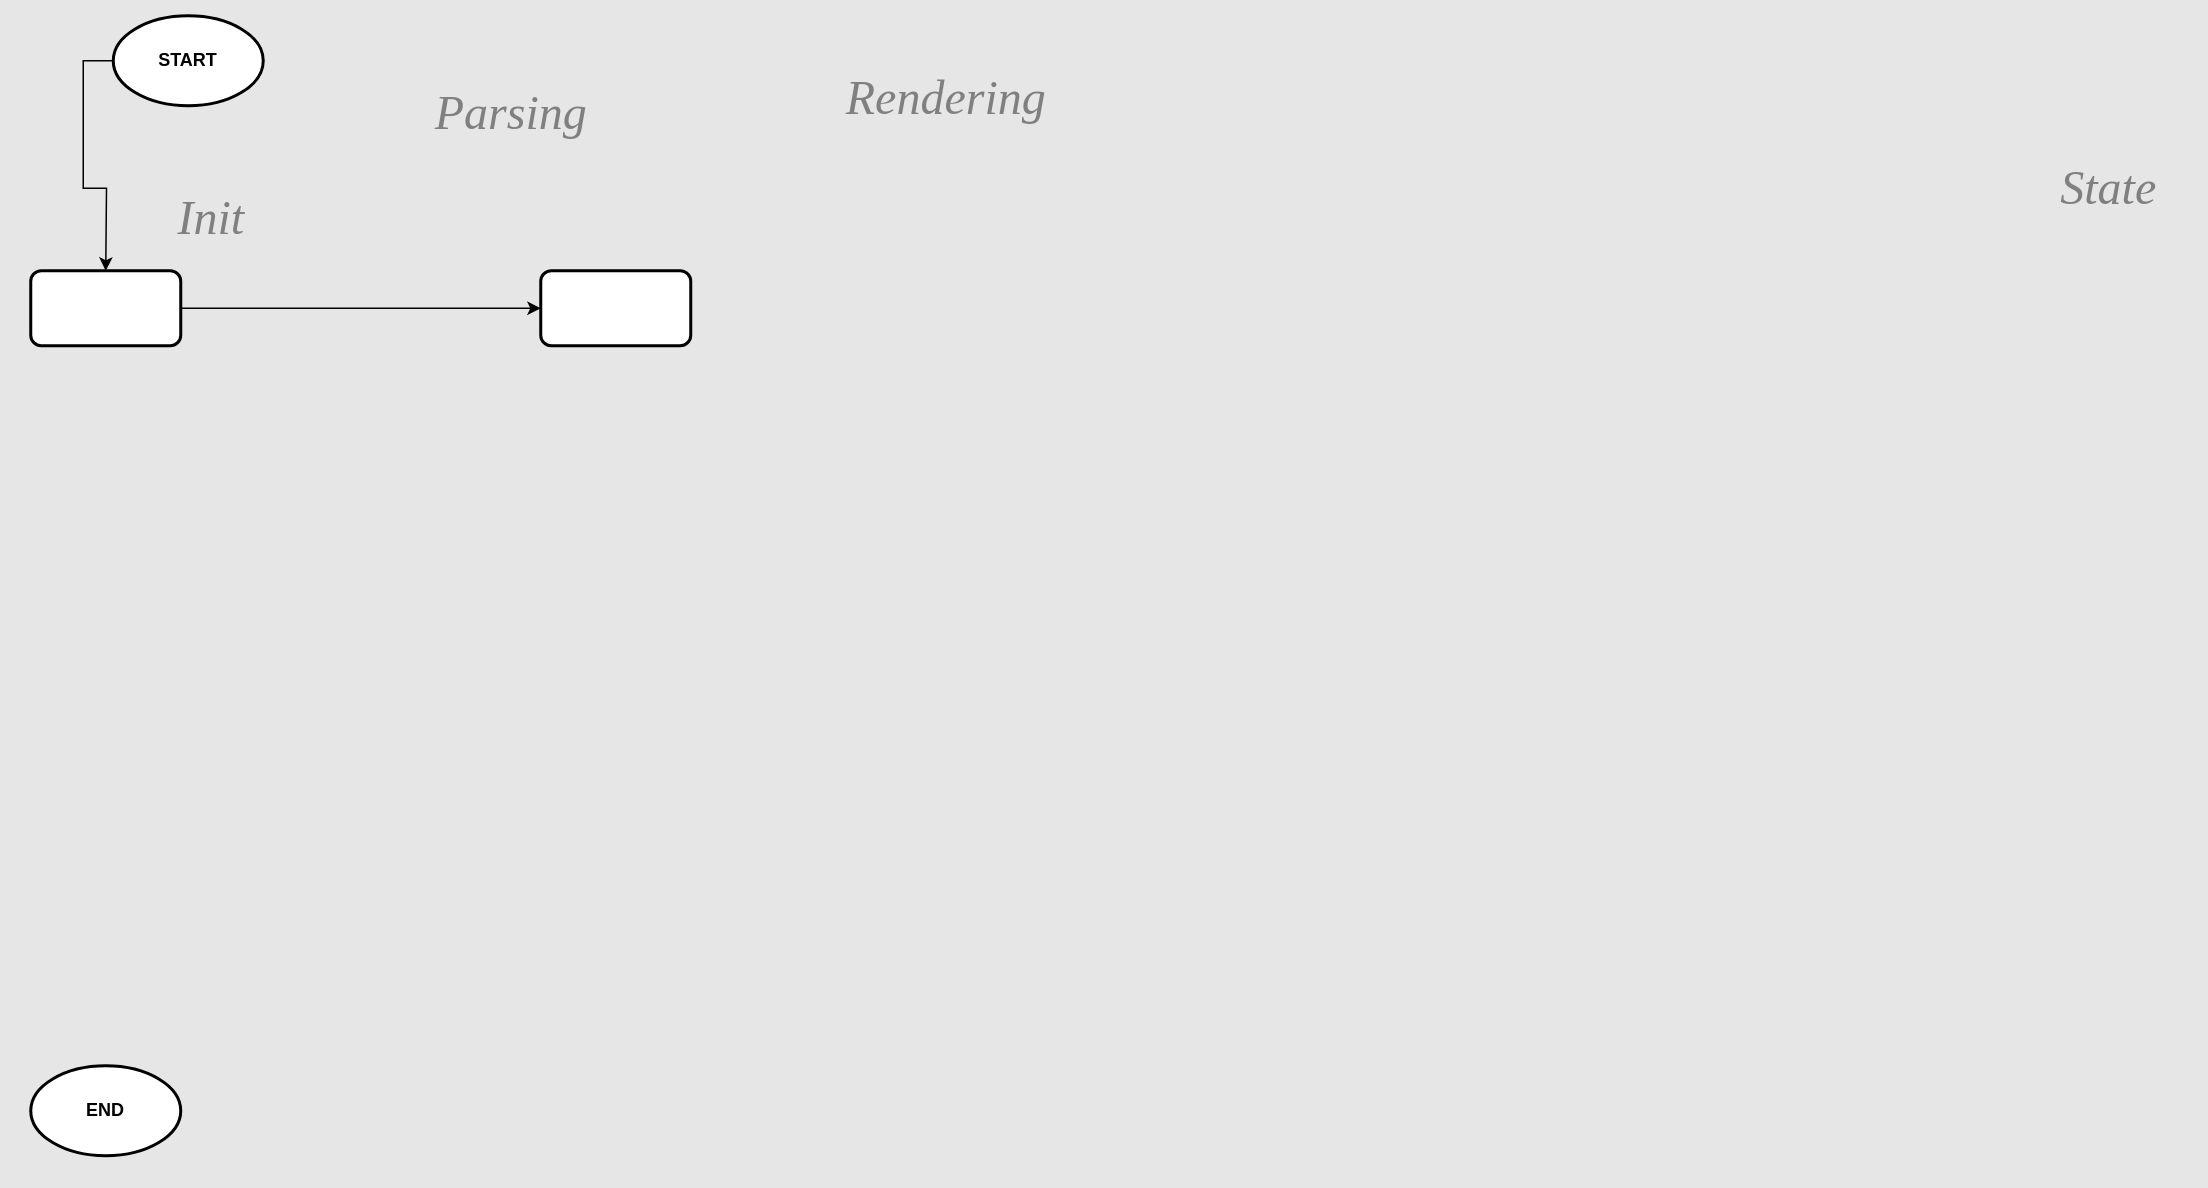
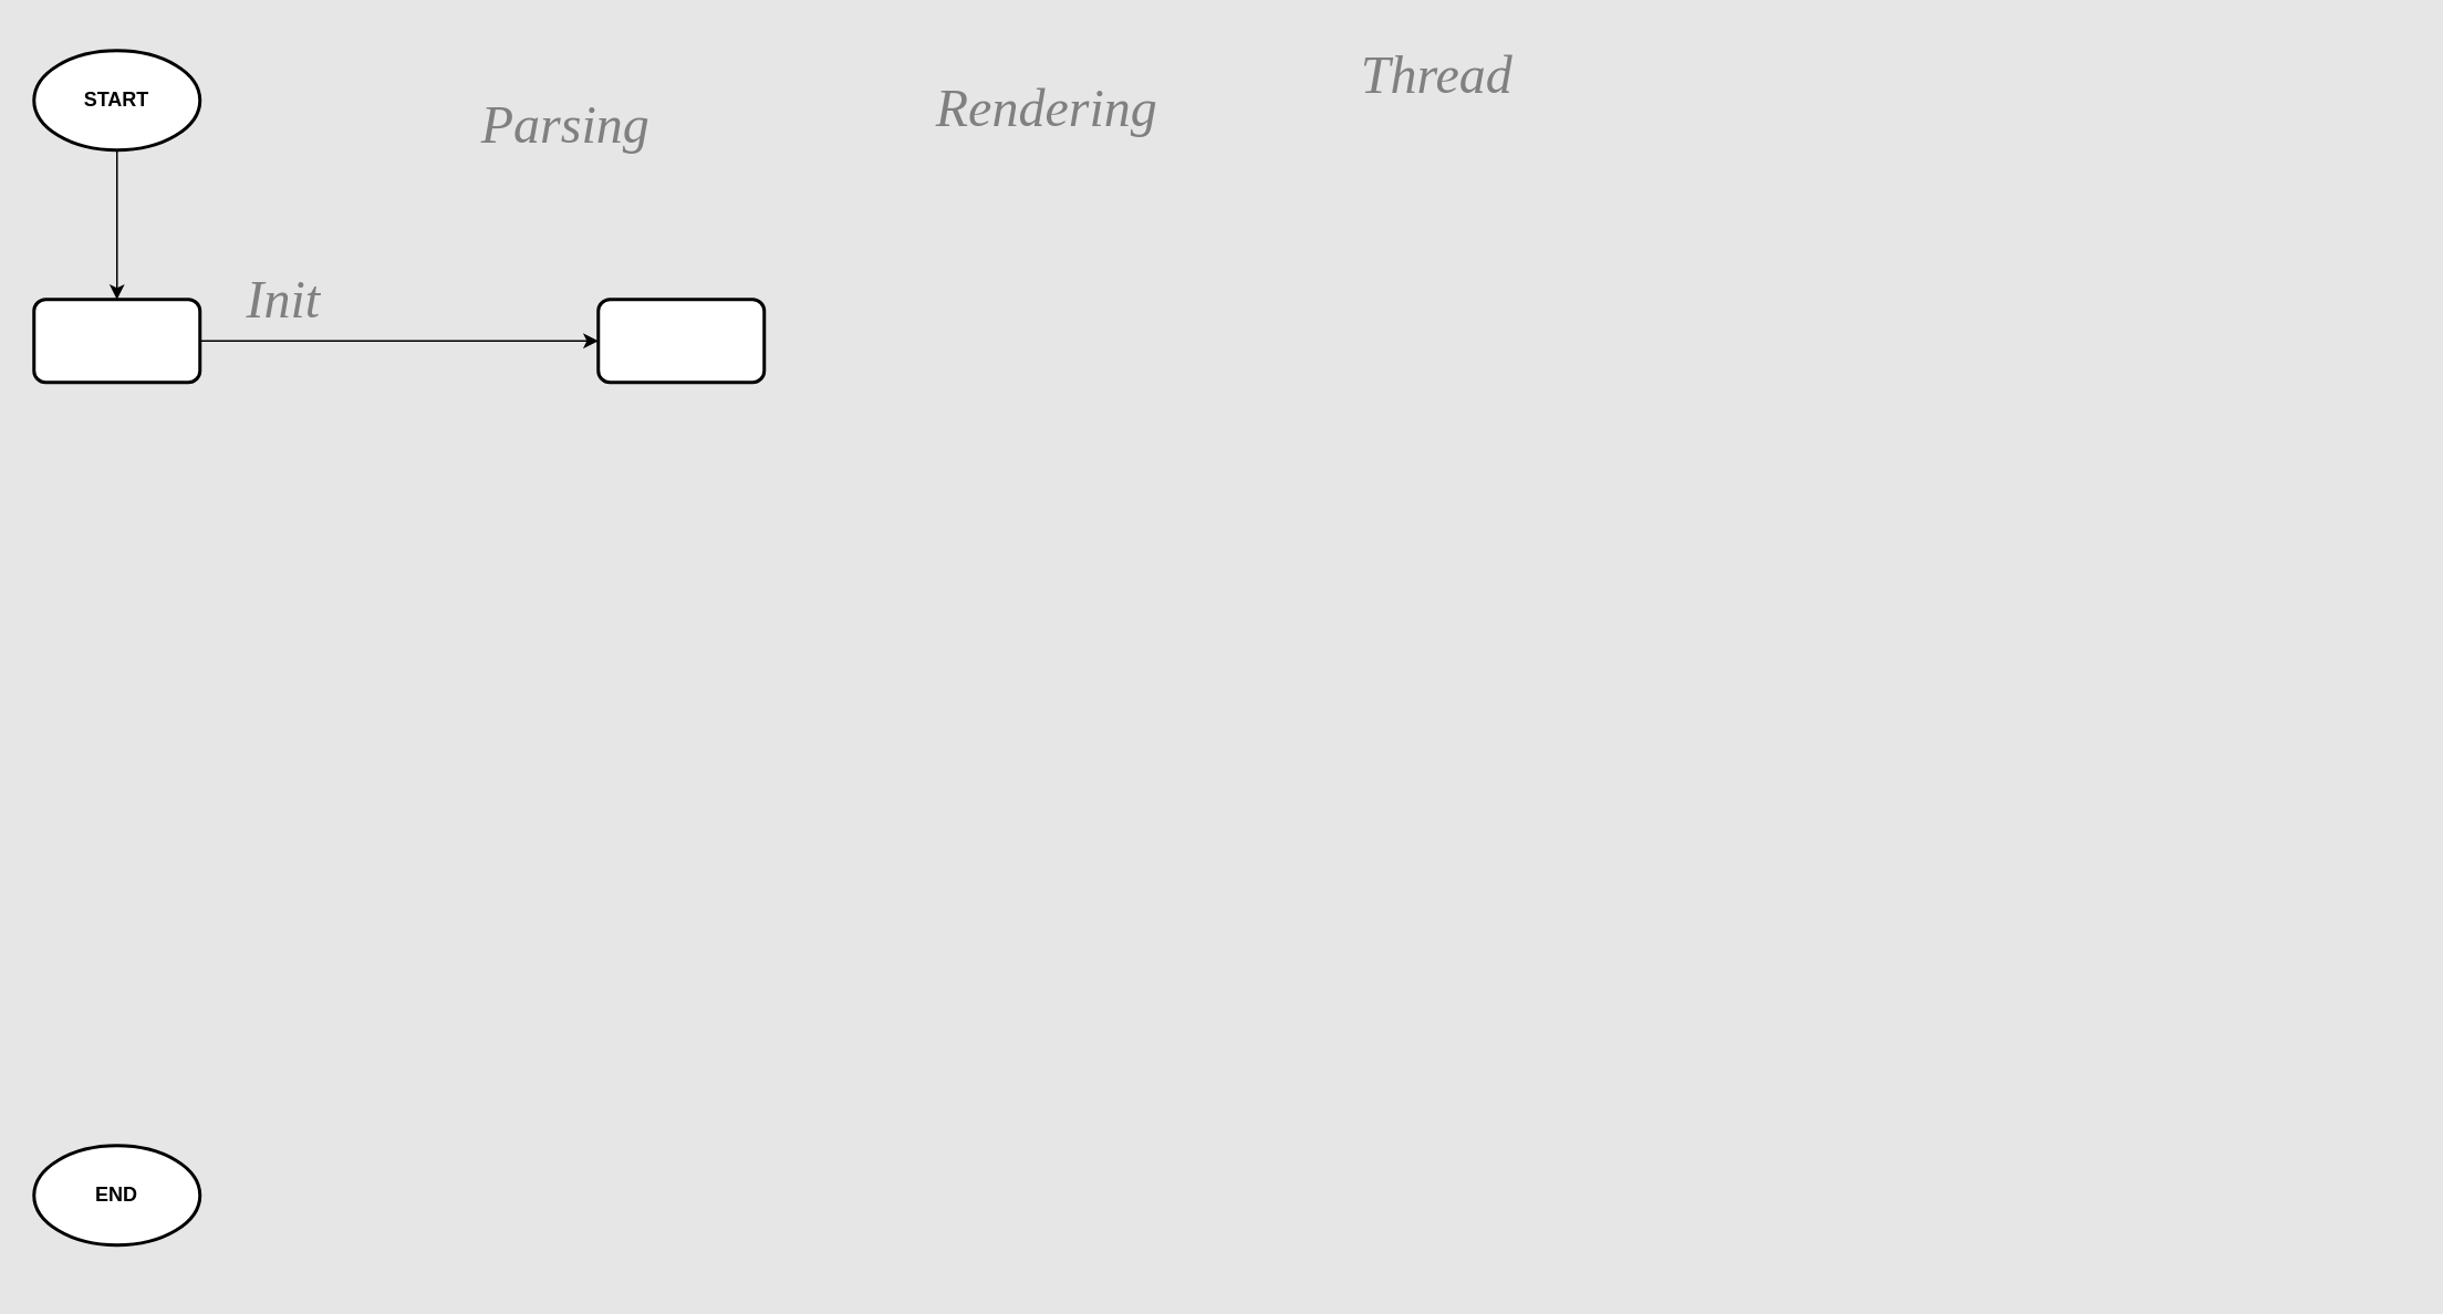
  <mxCell id="0" />
  <mxCell id="1" parent="0" />
  <mxCell id="2" value="&lt;font face=&quot;Times New Roman&quot; style=&quot;font-size: 32px; color: rgb(128, 128, 128);&quot;&gt;&lt;i style=&quot;&quot;&gt;Parsing&lt;/i&gt;&lt;/font&gt;" style="text;html=1;align=center;verticalAlign=middle;resizable=0;points=[];autosize=1;strokeColor=none;fillColor=none;" vertex="1" parent="1"><mxGeometry x="280" y="50" width="120" height="50" as="geometry" /></mxCell>
  <mxCell id="3" value="&lt;font face=&quot;Times New Roman&quot; style=&quot;font-size: 32px; color: rgb(128, 128, 128);&quot;&gt;&lt;i style=&quot;&quot;&gt;Rendering&lt;/i&gt;&lt;/font&gt;" style="text;html=1;align=center;verticalAlign=middle;resizable=0;points=[];autosize=1;strokeColor=none;fillColor=none;" vertex="1" parent="1"><mxGeometry x="550" y="40" width="160" height="50" as="geometry" /></mxCell>
- <mxCell id="5" value="&lt;font face=&quot;Times New Roman&quot; style=&quot;font-size: 32px; color: rgb(128, 128, 128);&quot;&gt;&lt;i style=&quot;&quot;&gt;State&lt;/i&gt;&lt;/font&gt;" style="text;html=1;align=center;verticalAlign=middle;resizable=0;points=[];autosize=1;strokeColor=none;fillColor=none;" vertex="1" parent="1"><mxGeometry x="1360" y="100" width="90" height="50" as="geometry" /></mxCell>
+ <mxCell id="4" value="&lt;font face=&quot;Times New Roman&quot; style=&quot;font-size: 32px; color: rgb(128, 128, 128);&quot;&gt;&lt;i style=&quot;&quot;&gt;Thread&lt;/i&gt;&lt;/font&gt;" style="text;html=1;align=center;verticalAlign=middle;resizable=0;points=[];autosize=1;strokeColor=none;fillColor=none;" vertex="1" parent="1"><mxGeometry x="810" y="20" width="110" height="50" as="geometry" /></mxCell>
  <mxCell id="6" style="edgeStyle=orthogonalEdgeStyle;rounded=0;orthogonalLoop=1;jettySize=auto;html=1;" edge="1" parent="1" source="7"><mxGeometry relative="1" as="geometry"><mxPoint x="70" y="180" as="targetPoint" /></mxGeometry></mxCell>
- <mxCell id="7" value="&lt;b&gt;START&lt;/b&gt;" style="strokeWidth=2;html=1;shape=mxgraph.flowchart.start_1;whiteSpace=wrap;" vertex="1" parent="1"><mxGeometry x="75" y="10" width="100" height="60" as="geometry" /></mxCell>
- <mxCell id="8" value="&lt;b&gt;END&lt;/b&gt;" style="strokeWidth=2;html=1;shape=mxgraph.flowchart.start_1;whiteSpace=wrap;" vertex="1" parent="1"><mxGeometry x="20" y="710" width="100" height="60" as="geometry" /></mxCell>
+ <mxCell id="7" value="&lt;b&gt;START&lt;/b&gt;" style="strokeWidth=2;html=1;shape=mxgraph.flowchart.start_1;whiteSpace=wrap;" vertex="1" parent="1"><mxGeometry x="20" y="30" width="100" height="60" as="geometry" /></mxCell>
+ <mxCell id="8" value="&lt;b&gt;END&lt;/b&gt;" style="strokeWidth=2;html=1;shape=mxgraph.flowchart.start_1;whiteSpace=wrap;" vertex="1" parent="1"><mxGeometry x="20" y="690" width="100" height="60" as="geometry" /></mxCell>
  <mxCell id="9" style="edgeStyle=orthogonalEdgeStyle;rounded=0;orthogonalLoop=1;jettySize=auto;html=1;" edge="1" parent="1" source="10" target="11"><mxGeometry relative="1" as="geometry" /></mxCell>
  <mxCell id="10" value="" style="rounded=1;whiteSpace=wrap;html=1;absoluteArcSize=1;arcSize=14;strokeWidth=2;" vertex="1" parent="1"><mxGeometry x="20" y="180" width="100" height="50" as="geometry" /></mxCell>
  <mxCell id="11" value="" style="rounded=1;whiteSpace=wrap;html=1;absoluteArcSize=1;arcSize=14;strokeWidth=2;" vertex="1" parent="1"><mxGeometry x="360" y="180" width="100" height="50" as="geometry" /></mxCell>
- <mxCell id="12" value="&lt;font face=&quot;Times New Roman&quot; style=&quot;font-size: 32px; color: rgb(128, 128, 128);&quot;&gt;&lt;i style=&quot;&quot;&gt;Init&lt;/i&gt;&lt;/font&gt;" style="text;html=1;align=center;verticalAlign=middle;resizable=0;points=[];autosize=1;strokeColor=none;fillColor=none;" vertex="1" parent="1"><mxGeometry x="105" y="120" width="70" height="50" as="geometry" /></mxCell>
+ <mxCell id="12" value="&lt;font face=&quot;Times New Roman&quot; style=&quot;font-size: 32px; color: rgb(128, 128, 128);&quot;&gt;&lt;i style=&quot;&quot;&gt;Init&lt;/i&gt;&lt;/font&gt;" style="text;html=1;align=center;verticalAlign=middle;resizable=0;points=[];autosize=1;strokeColor=none;fillColor=none;" vertex="1" parent="1"><mxGeometry x="135" y="155" width="70" height="50" as="geometry" /></mxCell>
